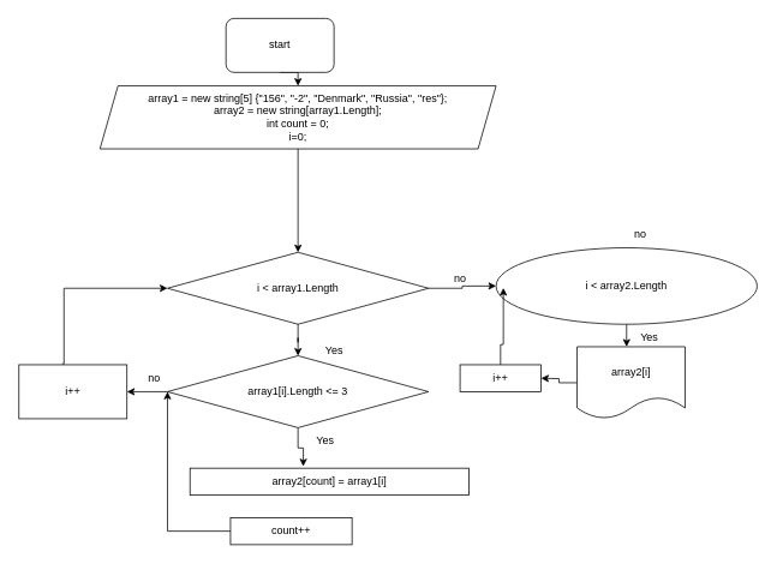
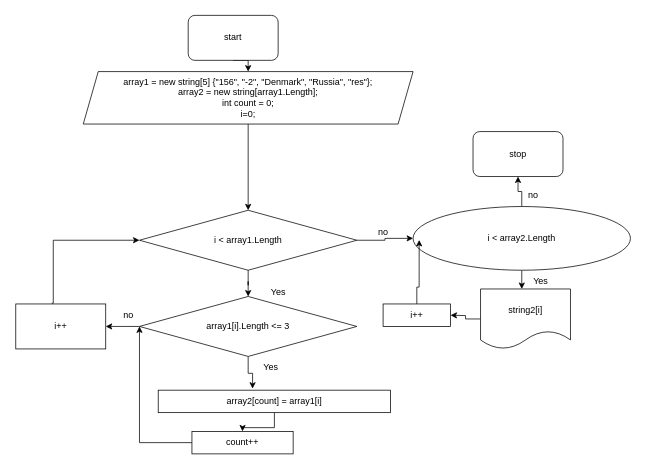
  <mxCell id="0" />
  <mxCell id="1" parent="0" />
  <mxCell id="2" style="edgeStyle=orthogonalEdgeStyle;rounded=0;orthogonalLoop=1;jettySize=auto;html=1;exitX=0.5;exitY=1;exitDx=0;exitDy=0;entryX=0.5;entryY=0;entryDx=0;entryDy=0;" edge="1" parent="1" source="3" target="5"><mxGeometry relative="1" as="geometry" /></mxCell>
  <mxCell id="3" value="start" style="rounded=1;whiteSpace=wrap;html=1;" vertex="1" parent="1"><mxGeometry x="250" y="20" width="120" height="60" as="geometry" /></mxCell>
  <mxCell id="4" style="edgeStyle=orthogonalEdgeStyle;rounded=0;orthogonalLoop=1;jettySize=auto;html=1;entryX=0.5;entryY=0;entryDx=0;entryDy=0;" edge="1" parent="1" source="5" target="9"><mxGeometry relative="1" as="geometry"><mxPoint x="330" y="185" as="targetPoint" /></mxGeometry></mxCell>
  <mxCell id="5" value="&lt;div&gt;array1 = new string[5] {&quot;156&quot;, &quot;-2&quot;, &quot;Denmark&quot;, &quot;Russia&quot;, &quot;res&quot;};&lt;/div&gt;&lt;div&gt;array2 = new string[array1.Length];&lt;/div&gt;&lt;div&gt;int count = 0;&lt;/div&gt;&lt;div&gt;i=0;&lt;/div&gt;" style="shape=parallelogram;perimeter=parallelogramPerimeter;whiteSpace=wrap;html=1;fixedSize=1;" vertex="1" parent="1"><mxGeometry x="110" y="95" width="440" height="70" as="geometry" /></mxCell>
  <mxCell id="6" style="edgeStyle=orthogonalEdgeStyle;rounded=0;orthogonalLoop=1;jettySize=auto;html=1;exitX=0.5;exitY=1;exitDx=0;exitDy=0;" edge="1" parent="1" source="9"><mxGeometry relative="1" as="geometry"><mxPoint x="330" y="325" as="targetPoint" /></mxGeometry></mxCell>
  <mxCell id="7" style="edgeStyle=orthogonalEdgeStyle;rounded=0;orthogonalLoop=1;jettySize=auto;html=1;" edge="1" parent="1" source="9" target="17"><mxGeometry relative="1" as="geometry" /></mxCell>
  <mxCell id="8" style="edgeStyle=orthogonalEdgeStyle;rounded=0;orthogonalLoop=1;jettySize=auto;html=1;" edge="1" parent="1" source="9" target="25"><mxGeometry relative="1" as="geometry" /></mxCell>
  <mxCell id="9" value="i &amp;lt; array1.Length" style="rhombus;whiteSpace=wrap;html=1;" vertex="1" parent="1"><mxGeometry x="185" y="280" width="290" height="80" as="geometry" /></mxCell>
+ <mxCell id="10" style="edgeStyle=orthogonalEdgeStyle;rounded=0;orthogonalLoop=1;jettySize=auto;html=1;" edge="1" parent="1" source="11" target="14"><mxGeometry relative="1" as="geometry" /></mxCell>
  <mxCell id="11" value="array2[count] = array1[i]" style="rounded=0;whiteSpace=wrap;html=1;" vertex="1" parent="1"><mxGeometry x="210" y="520" width="310" height="30" as="geometry" /></mxCell>
  <mxCell id="12" value="Yes" style="text;html=1;align=center;verticalAlign=middle;resizable=0;points=[];autosize=1;strokeColor=none;fillColor=none;" vertex="1" parent="1"><mxGeometry x="350" y="375" width="40" height="30" as="geometry" /></mxCell>
  <mxCell id="13" style="edgeStyle=orthogonalEdgeStyle;rounded=0;orthogonalLoop=1;jettySize=auto;html=1;entryX=0;entryY=0.5;entryDx=0;entryDy=0;" edge="1" parent="1" source="14" target="17"><mxGeometry relative="1" as="geometry"><Array as="points"><mxPoint x="185" y="590" /></Array></mxGeometry></mxCell>
  <mxCell id="14" value="count++" style="rounded=0;whiteSpace=wrap;html=1;" vertex="1" parent="1"><mxGeometry x="255" y="575" width="135" height="30" as="geometry" /></mxCell>
  <mxCell id="15" style="edgeStyle=orthogonalEdgeStyle;rounded=0;orthogonalLoop=1;jettySize=auto;html=1;exitX=0.5;exitY=1;exitDx=0;exitDy=0;entryX=0.406;entryY=-0.067;entryDx=0;entryDy=0;entryPerimeter=0;" edge="1" parent="1" source="17" target="11"><mxGeometry relative="1" as="geometry" /></mxCell>
  <mxCell id="16" style="edgeStyle=orthogonalEdgeStyle;rounded=0;orthogonalLoop=1;jettySize=auto;html=1;exitX=0;exitY=0.5;exitDx=0;exitDy=0;" edge="1" parent="1" source="17"><mxGeometry relative="1" as="geometry"><mxPoint x="140" y="435" as="targetPoint" /></mxGeometry></mxCell>
  <mxCell id="17" value="array1[i].Length &amp;lt;= 3" style="rhombus;whiteSpace=wrap;html=1;" vertex="1" parent="1"><mxGeometry x="185" y="395" width="290" height="80" as="geometry" /></mxCell>
  <mxCell id="18" value="Yes" style="text;html=1;align=center;verticalAlign=middle;resizable=0;points=[];autosize=1;strokeColor=none;fillColor=none;" vertex="1" parent="1"><mxGeometry x="340" y="475" width="40" height="30" as="geometry" /></mxCell>
  <mxCell id="19" style="edgeStyle=orthogonalEdgeStyle;rounded=0;orthogonalLoop=1;jettySize=auto;html=1;entryX=0;entryY=0.5;entryDx=0;entryDy=0;exitX=0.4;exitY=-0.017;exitDx=0;exitDy=0;exitPerimeter=0;" edge="1" parent="1" source="20" target="9"><mxGeometry relative="1" as="geometry"><mxPoint x="70" y="395" as="sourcePoint" /><mxPoint x="80" y="355" as="targetPoint" /><Array as="points"><mxPoint x="70" y="404" /><mxPoint x="70" y="320" /></Array></mxGeometry></mxCell>
  <mxCell id="20" value="i++" style="rounded=0;whiteSpace=wrap;html=1;" vertex="1" parent="1"><mxGeometry x="20" y="405" width="120" height="60" as="geometry" /></mxCell>
  <mxCell id="21" value="no" style="text;html=1;align=center;verticalAlign=middle;resizable=0;points=[];autosize=1;strokeColor=none;fillColor=none;" vertex="1" parent="1"><mxGeometry x="150" y="405" width="40" height="30" as="geometry" /></mxCell>
  <mxCell id="22" value="no" style="text;html=1;align=center;verticalAlign=middle;resizable=0;points=[];autosize=1;strokeColor=none;fillColor=none;" vertex="1" parent="1"><mxGeometry x="490" y="295" width="40" height="30" as="geometry" /></mxCell>
  <mxCell id="23" style="edgeStyle=orthogonalEdgeStyle;rounded=0;orthogonalLoop=1;jettySize=auto;html=1;exitX=0.5;exitY=1;exitDx=0;exitDy=0;" edge="1" parent="1" source="25"><mxGeometry relative="1" as="geometry"><mxPoint x="695" y="385" as="targetPoint" /></mxGeometry></mxCell>
+ <mxCell id="24" style="edgeStyle=orthogonalEdgeStyle;rounded=0;orthogonalLoop=1;jettySize=auto;html=1;entryX=0.5;entryY=1;entryDx=0;entryDy=0;" edge="1" parent="1" source="25" target="31"><mxGeometry relative="1" as="geometry" /></mxCell>
  <mxCell id="25" value="i &amp;lt; array2.Length" style="ellipse;whiteSpace=wrap;html=1;" vertex="1" parent="1"><mxGeometry x="550" y="275" width="290" height="85" as="geometry" /></mxCell>
  <mxCell id="26" value="Yes" style="text;html=1;align=center;verticalAlign=middle;resizable=0;points=[];autosize=1;strokeColor=none;fillColor=none;" vertex="1" parent="1"><mxGeometry x="700" y="360" width="40" height="30" as="geometry" /></mxCell>
  <mxCell id="27" style="edgeStyle=orthogonalEdgeStyle;rounded=0;orthogonalLoop=1;jettySize=auto;html=1;" edge="1" parent="1" source="28"><mxGeometry relative="1" as="geometry"><mxPoint x="600" y="420" as="targetPoint" /></mxGeometry></mxCell>
- <mxCell id="28" value="array2[i]" style="shape=document;whiteSpace=wrap;html=1;boundedLbl=1;" vertex="1" parent="1"><mxGeometry x="640" y="385" width="120" height="80" as="geometry" /></mxCell>
+ <mxCell id="28" value="string2[i]" style="shape=document;whiteSpace=wrap;html=1;boundedLbl=1;" vertex="1" parent="1"><mxGeometry x="640" y="385" width="120" height="80" as="geometry" /></mxCell>
  <mxCell id="29" style="edgeStyle=orthogonalEdgeStyle;rounded=0;orthogonalLoop=1;jettySize=auto;html=1;entryX=0.028;entryY=0.525;entryDx=0;entryDy=0;entryPerimeter=0;" edge="1" parent="1" source="30" target="25"><mxGeometry relative="1" as="geometry" /></mxCell>
  <mxCell id="30" value="i++" style="rounded=0;whiteSpace=wrap;html=1;" vertex="1" parent="1"><mxGeometry x="510" y="405" width="90" height="30" as="geometry" /></mxCell>
+ <mxCell id="31" value="stop" style="rounded=1;whiteSpace=wrap;html=1;" vertex="1" parent="1"><mxGeometry x="630" y="175" width="120" height="60" as="geometry" /></mxCell>
  <mxCell id="32" value="no" style="text;html=1;align=center;verticalAlign=middle;resizable=0;points=[];autosize=1;strokeColor=none;fillColor=none;" vertex="1" parent="1"><mxGeometry x="690" y="245" width="40" height="30" as="geometry" /></mxCell>
